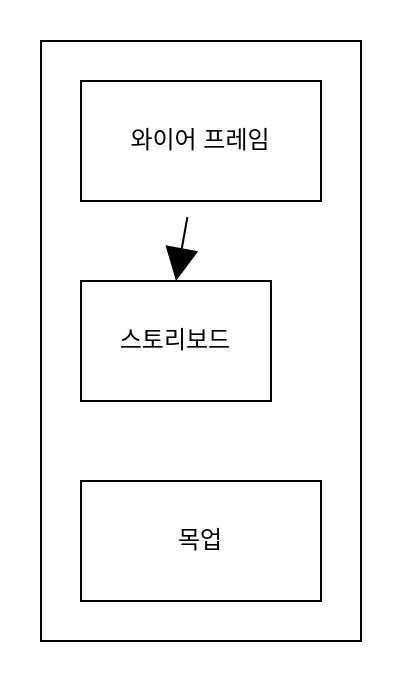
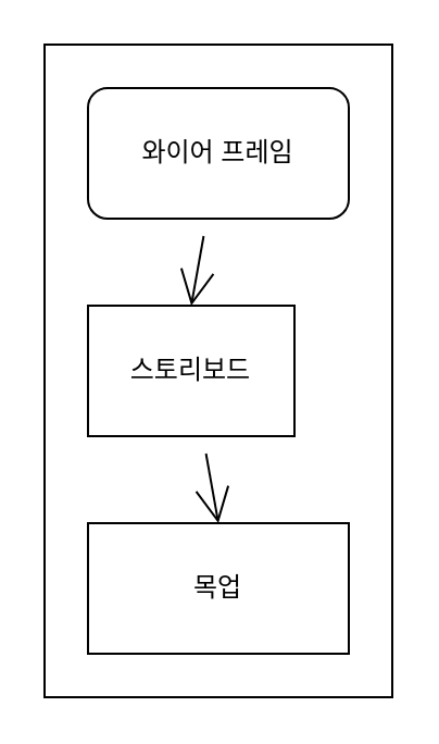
  <mxCell id="0" />
  <mxCell id="1" parent="0" />
  <mxCell id="2" value="" style="rounded=0;whiteSpace=wrap;html=1;hachureGap=4;" vertex="1" parent="1"><mxGeometry x="20" y="20" width="160" height="300" as="geometry" /></mxCell>
- <mxCell id="3" style="edgeStyle=none;curved=1;rounded=0;orthogonalLoop=1;jettySize=auto;html=1;entryX=0.5;entryY=0;entryDx=0;entryDy=0;endArrow=block;startSize=14;endSize=14;sourcePerimeterSpacing=8;targetPerimeterSpacing=8;" edge="1" parent="1" source="4" target="6"><mxGeometry relative="1" as="geometry" /></mxCell>
- <mxCell id="4" value="와이어 프레임" style="rounded=0;whiteSpace=wrap;html=1;hachureGap=4;" vertex="1" parent="1"><mxGeometry x="40" y="40" width="120" height="60" as="geometry" /></mxCell>
+ <mxCell id="3" style="edgeStyle=none;curved=1;rounded=0;orthogonalLoop=1;jettySize=auto;html=1;entryX=0.5;entryY=0;entryDx=0;entryDy=0;endArrow=open;startSize=14;endSize=14;sourcePerimeterSpacing=8;targetPerimeterSpacing=8;" edge="1" parent="1" source="4" target="6"><mxGeometry relative="1" as="geometry" /></mxCell>
+ <mxCell id="4" value="와이어 프레임" style="whiteSpace=wrap;html=1;hachureGap=4;rounded=1;" vertex="1" parent="1"><mxGeometry x="40" y="40" width="120" height="60" as="geometry" /></mxCell>
+ <mxCell id="5" style="edgeStyle=none;curved=1;rounded=0;orthogonalLoop=1;jettySize=auto;html=1;entryX=0.5;entryY=0;entryDx=0;entryDy=0;endArrow=open;startSize=14;endSize=14;sourcePerimeterSpacing=8;targetPerimeterSpacing=8;" edge="1" parent="1" source="6" target="7"><mxGeometry relative="1" as="geometry" /></mxCell>
  <mxCell id="6" value="스토리보드" style="rounded=0;whiteSpace=wrap;html=1;hachureGap=4;" vertex="1" parent="1"><mxGeometry x="40" y="140" width="95" height="60" as="geometry" /></mxCell>
  <mxCell id="7" value="목업" style="rounded=0;whiteSpace=wrap;html=1;hachureGap=4;" vertex="1" parent="1"><mxGeometry x="40" y="240" width="120" height="60" as="geometry" /></mxCell>
